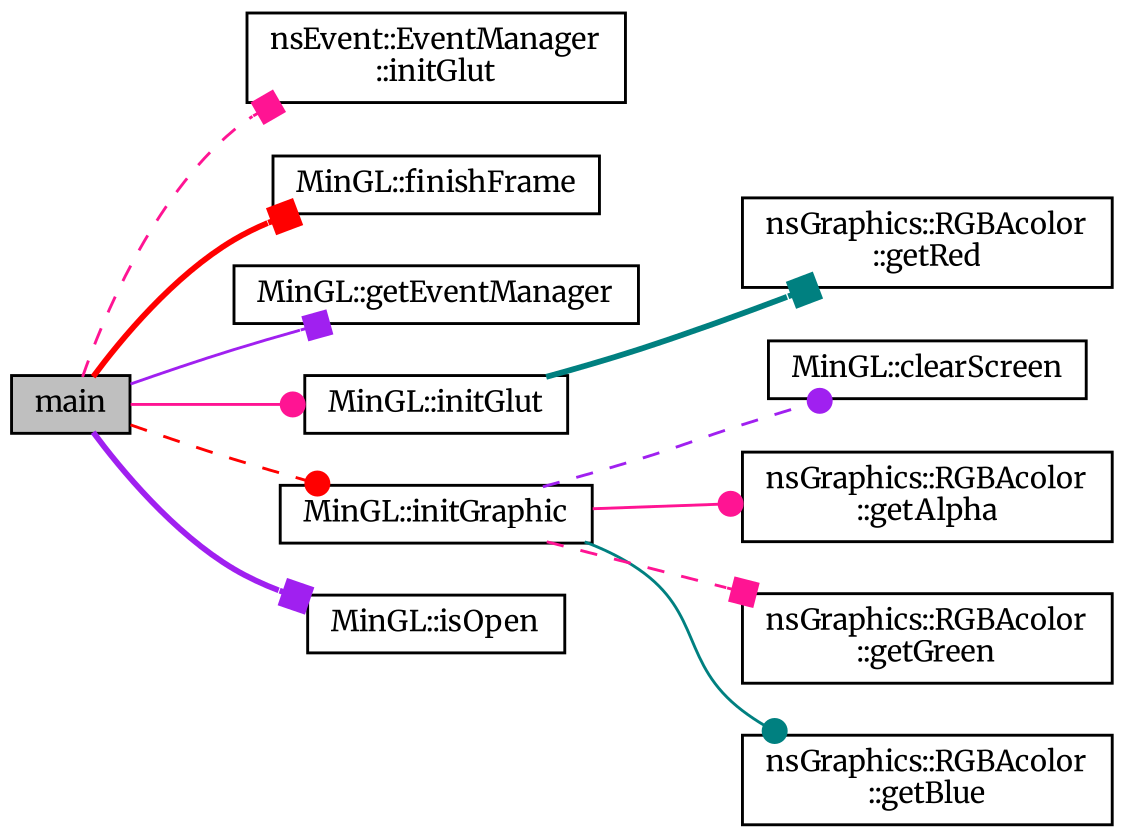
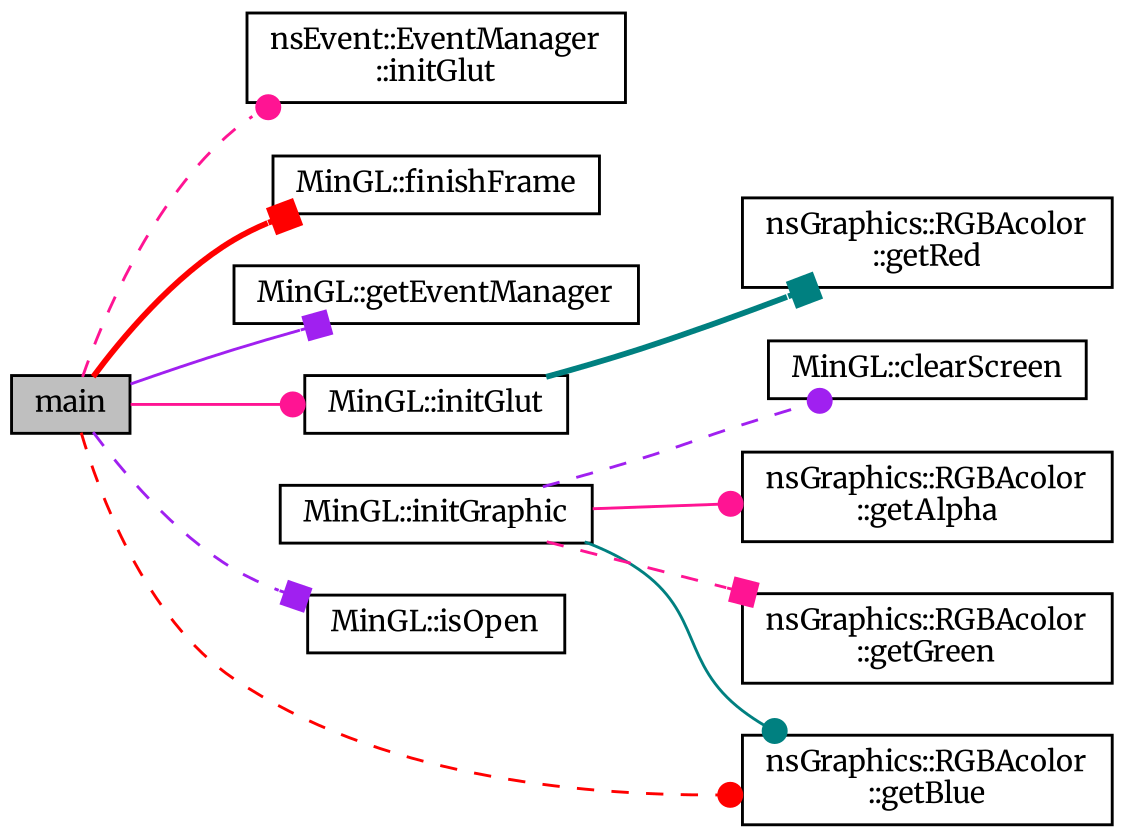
  digraph {
    fontname=Merriweather
    rankdir=LR
    node [color=black fillcolor=white fontname=Merriweather fontsize=10 shape=record style=filled]
    edge [arrowhead=box color=deeppink fontname=Merriweather fontsize=10 labelfontname=Helvetica labelfontsize=10 style=dashed]
    n1 [fillcolor=grey75 fontcolor=black height=0.2 label=main width=0.4]
    n2 [height=0.2 label="nsEvent::EventManager\l::initGlut" width=0.4]
    n3 [height=0.2 label="MinGL::finishFrame" width=0.4]
    n4 [height=0.2 label="MinGL::getEventManager" width=0.4]
    n5 [height=0.2 label="MinGL::initGlut" width=0.4]
    n6 [height=0.2 label="MinGL::initGraphic" width=0.4]
    n7 [height=0.2 label="MinGL::isOpen" width=0.4]
    n8 [height=0.2 label="MinGL::clearScreen" width=0.4]
    n9 [height=0.2 label="nsGraphics::RGBAcolor\l::getRed" width=0.4]
    n10 [height=0.2 label="nsGraphics::RGBAcolor\l::getAlpha" width=0.4]
    n11 [height=0.2 label="nsGraphics::RGBAcolor\l::getBlue" width=0.4]
    n12 [height=0.2 label="nsGraphics::RGBAcolor\l::getGreen" width=0.4]
-   n1 -> n2
+   n1 -> n2 [arrowhead=dot]
    n1 -> n3 [color=red style=bold]
    n1 -> n4 [color=purple style=solid]
    n1 -> n5 [arrowhead=dot style=solid]
-   n1 -> n6 [arrowhead=dot color=red]
-   n1 -> n7 [color=purple style=bold]
+   n1 -> n11 [arrowhead=dot color=red]
+   n1 -> n7 [color=purple]
    n5 -> n9 [color=teal style=bold]
    n6 -> n8 [arrowhead=dot color=purple]
    n6 -> n10 [arrowhead=dot style=solid]
    n6 -> n11 [arrowhead=dot color=teal style=solid]
    n6 -> n12
  }
